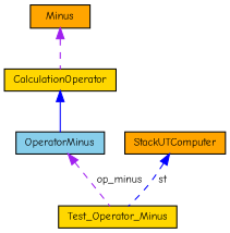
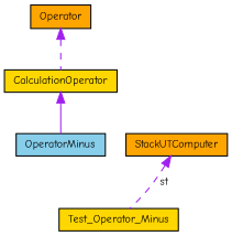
  digraph {
    fontname="Comic Neue"
    node [color=black fillcolor=gold fontname="Comic Neue" fontsize=10 shape=record style=filled]
    edge [color=purple dir=back fontname="Comic Neue" fontsize=10 labelfontname=Helvetica labelfontsize=10 style=dashed]
    n1 [fontcolor=black height=0.2 label=Test_Operator_Minus width=0.4]
    n2 [fillcolor=skyblue height=0.2 label=OperatorMinus width=0.4]
    n3 [height=0.2 label=CalculationOperator width=0.4]
-   n4 [fillcolor=orange height=0.2 label=Minus width=0.4]
+   n4 [fillcolor=orange height=0.2 label=Operator width=0.4]
    n5 [fillcolor=orange height=0.2 label=StackUTComputer width=0.4]
-   n2 -> n1 [label=" op_minus"]
-   n3 -> n2 [color=blue style=solid]
+   n3 -> n2 [style=solid]
    n4 -> n3
-   n5 -> n1 [color=blue label=" st"]
+   n5 -> n1 [label=" st"]
  }
